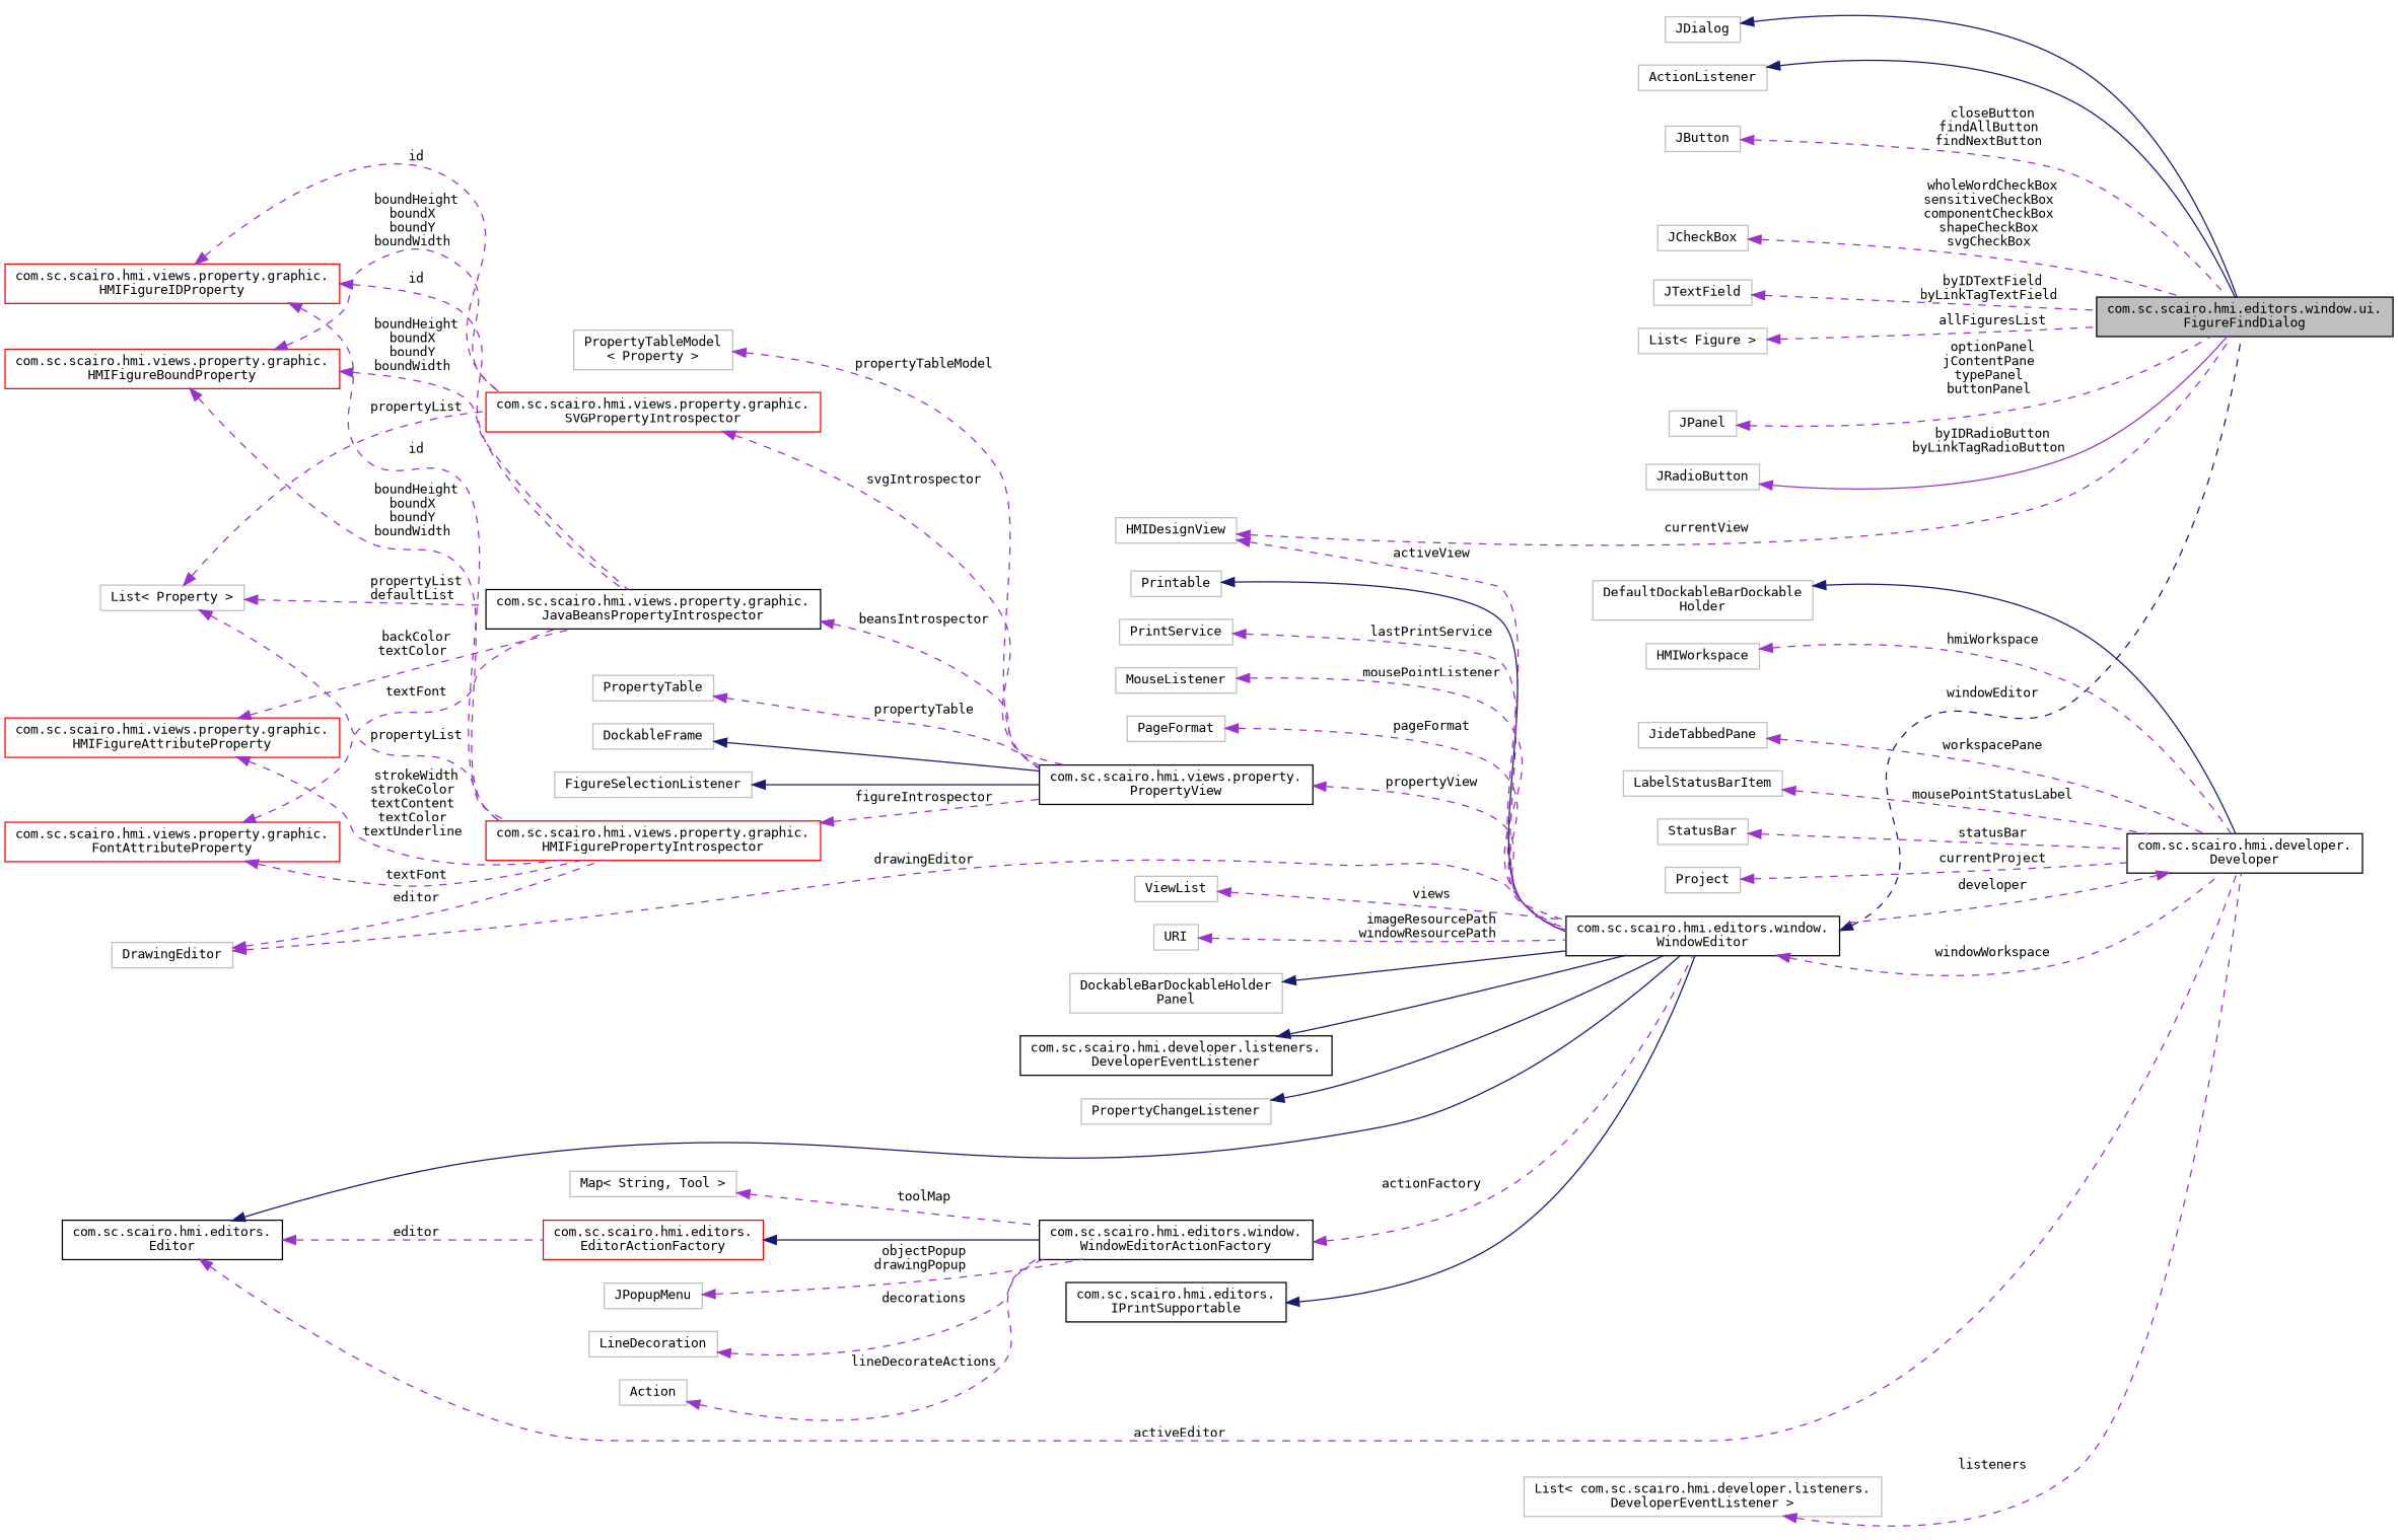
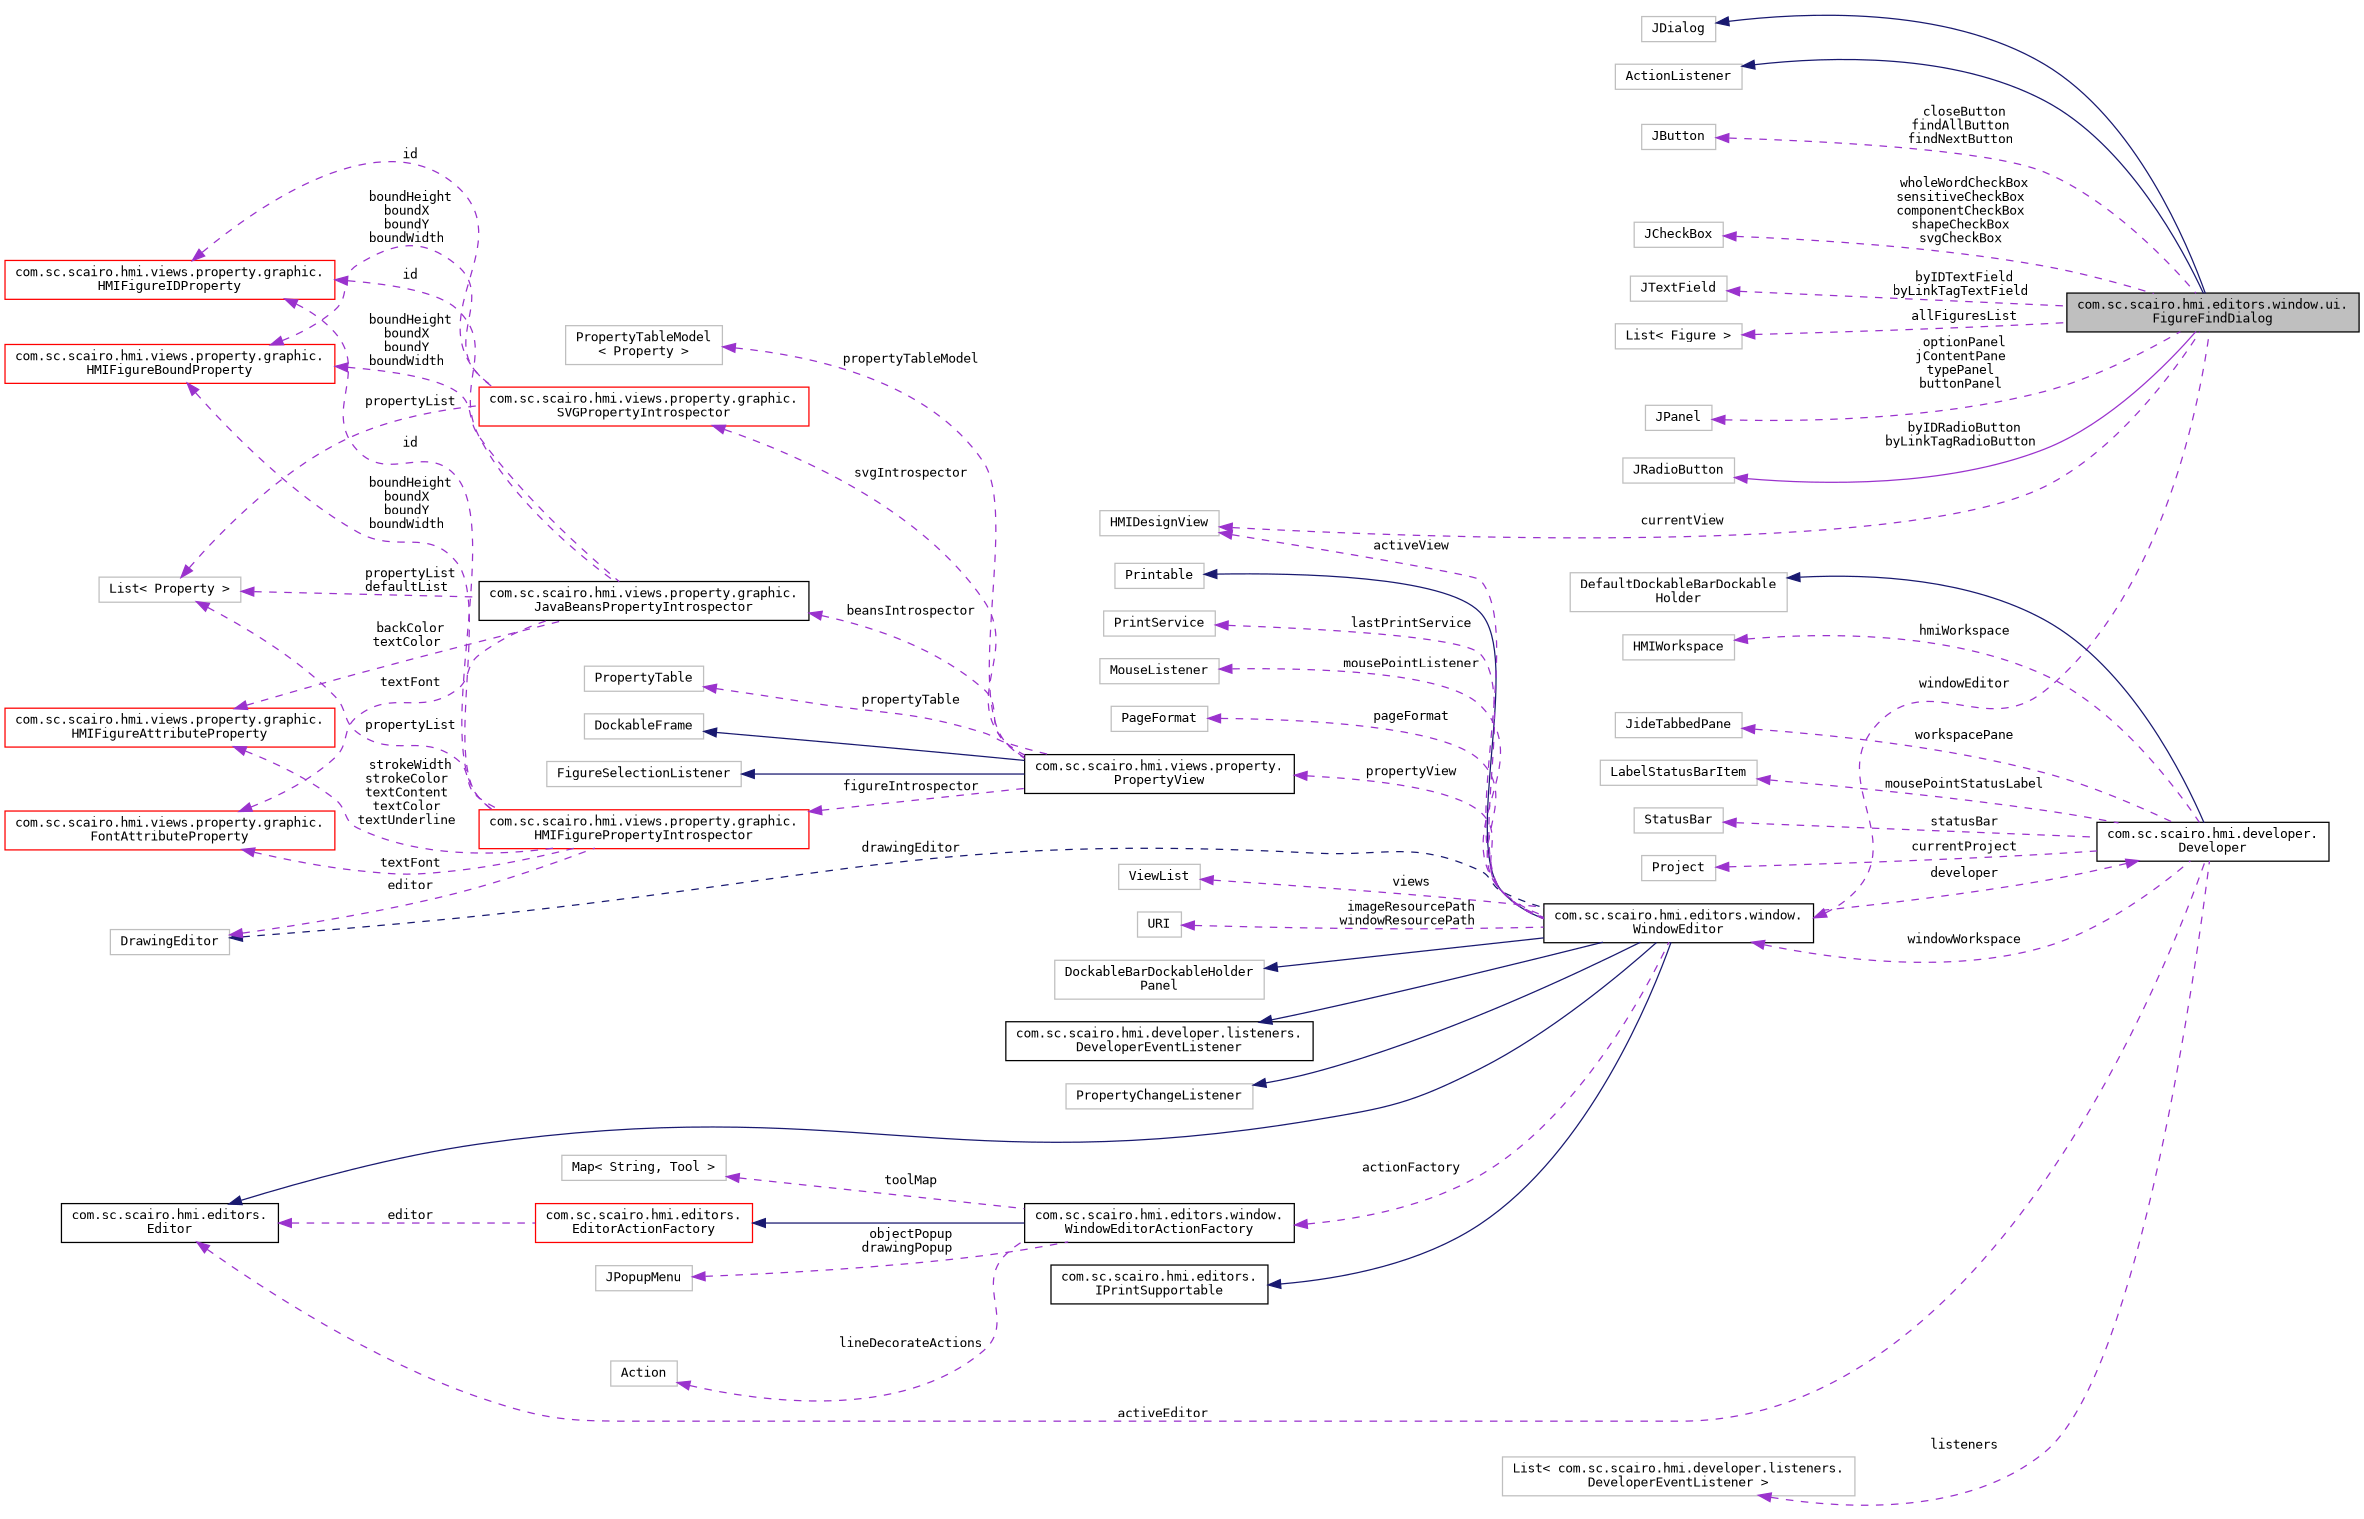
  digraph {
    fontname="DejaVu Sans Mono"
    rankdir=LR
    node [color=grey75 fillcolor=white fontname="DejaVu Sans Mono" fontsize=10 shape=record style=filled]
    edge [color=darkorchid3 dir=back fontname="DejaVu Sans Mono" fontsize=10 labelfontname=Helvetica labelfontsize=10 style=dashed]
    n1 [color=black fillcolor=grey75 fontcolor=black height=0.2 label="com.sc.scairo.hmi.editors.window.ui.\lFigureFindDialog" width=0.4]
    n2 [height=0.2 label=JDialog width=0.4]
    n3 [height=0.2 label=ActionListener width=0.4]
    n4 [height=0.2 label=JButton width=0.4]
    n5 [height=0.2 label=JCheckBox width=0.4]
    n6 [color=black height=0.2 label="com.sc.scairo.hmi.editors.window.\lWindowEditor" width=0.4]
    n7 [color=black height=0.2 label="com.sc.scairo.hmi.developer.\lDeveloper" width=0.4]
    n8 [height=0.2 label="DockableBarDockableHolder\lPanel" width=0.4]
    n9 [color=black height=0.2 label="com.sc.scairo.hmi.developer.listeners.\lDeveloperEventListener" width=0.4]
    n10 [height=0.2 label=PropertyChangeListener width=0.4]
    n11 [color=black height=0.2 label="com.sc.scairo.hmi.editors.\lEditor" width=0.4]
    n12 [color=red height=0.2 label="com.sc.scairo.hmi.editors.\lEditorActionFactory" width=0.4]
    n13 [color=black height=0.2 label="com.sc.scairo.hmi.editors.window.\lWindowEditorActionFactory" width=0.4]
    n14 [color=black height=0.2 label="com.sc.scairo.hmi.editors.\lIPrintSupportable" width=0.4]
    n15 [height=0.2 label=Printable width=0.4]
    n16 [height=0.2 label=DrawingEditor width=0.4]
    n17 [color=red height=0.2 label="com.sc.scairo.hmi.views.property.graphic.\lHMIFigurePropertyIntrospector" width=0.4]
    n18 [color=black height=0.2 label="com.sc.scairo.hmi.views.property.\lPropertyView" width=0.4]
    n19 [height=0.2 label=PrintService width=0.4]
    n20 [height=0.2 label=MouseListener width=0.4]
    n21 [height=0.2 label=PageFormat width=0.4]
    n22 [height=0.2 label=ViewList width=0.4]
    n23 [height=0.2 label=URI width=0.4]
    n24 [height=0.2 label=HMIDesignView width=0.4]
    n25 [height=0.2 label="DefaultDockableBarDockable\lHolder" width=0.4]
    n26 [height=0.2 label=HMIWorkspace width=0.4]
    n27 [height=0.2 label=LabelStatusBarItem width=0.4]
    n28 [height=0.2 label=JideTabbedPane width=0.4]
    n29 [height=0.2 label=StatusBar width=0.4]
    n30 [height=0.2 label=Project width=0.4]
    n31 [height=0.2 label="List\< com.sc.scairo.hmi.developer.listeners.\lDeveloperEventListener \>" width=0.4]
    n32 [height=0.2 label=DockableFrame width=0.4]
    n33 [height=0.2 label=FigureSelectionListener width=0.4]
    n34 [color=black height=0.2 label="com.sc.scairo.hmi.views.property.graphic.\lJavaBeansPropertyIntrospector" width=0.4]
    n35 [color=red height=0.2 label="com.sc.scairo.hmi.views.property.graphic.\lHMIFigureBoundProperty" width=0.4]
    n36 [color=red height=0.2 label="com.sc.scairo.hmi.views.property.graphic.\lSVGPropertyIntrospector" width=0.4]
    n37 [color=red height=0.2 label="com.sc.scairo.hmi.views.property.graphic.\lHMIFigureIDProperty" width=0.4]
    n38 [height=0.2 label="List\< Property \>" width=0.4]
    n39 [color=red height=0.2 label="com.sc.scairo.hmi.views.property.graphic.\lHMIFigureAttributeProperty" width=0.4]
    n40 [color=red height=0.2 label="com.sc.scairo.hmi.views.property.graphic.\lFontAttributeProperty" width=0.4]
    n41 [height=0.2 label="PropertyTableModel\l\< Property \>" width=0.4]
    n42 [height=0.2 label=PropertyTable width=0.4]
    n43 [height=0.2 label=JPopupMenu width=0.4]
-   n44 [height=0.2 label=LineDecoration width=0.4]
    n45 [height=0.2 label=Action width=0.4]
    n46 [height=0.2 label="Map\< String, Tool \>" width=0.4]
    n47 [height=0.2 label=JTextField width=0.4]
    n48 [height=0.2 label="List\< Figure \>" width=0.4]
    n49 [height=0.2 label=JPanel width=0.4]
    n50 [height=0.2 label=JRadioButton width=0.4]
    n2 -> n1 [color=midnightblue style=solid]
    n3 -> n1 [color=midnightblue style=solid]
    n4 -> n1 [label=" closeButton\nfindAllButton\nfindNextButton"]
    n5 -> n1 [label=" wholeWordCheckBox\nsensitiveCheckBox\ncomponentCheckBox\nshapeCheckBox\nsvgCheckBox"]
-   n6 -> n1 [color=midnightblue label=" windowEditor"]
+   n6 -> n1 [label=" windowEditor"]
    n6 -> n7 [label=" windowWorkspace"]
    n7 -> n6 [label=" developer"]
    n8 -> n6 [color=midnightblue style=solid]
    n9 -> n6 [color=midnightblue style=solid]
    n10 -> n6 [color=midnightblue style=solid]
    n11 -> n6 [color=midnightblue style=solid]
    n11 -> n7 [label=" activeEditor"]
    n11 -> n12 [label=" editor"]
    n12 -> n13 [color=midnightblue style=solid]
    n13 -> n6 [label=" actionFactory"]
    n14 -> n6 [color=midnightblue style=solid]
    n15 -> n6 [color=midnightblue style=solid]
-   n16 -> n6 [label=" drawingEditor"]
+   n16 -> n6 [color=midnightblue label=" drawingEditor"]
    n16 -> n17 [label=" editor"]
    n17 -> n18 [label=" figureIntrospector"]
    n18 -> n6 [label=" propertyView"]
    n19 -> n6 [label=" lastPrintService"]
    n20 -> n6 [label=" mousePointListener"]
    n21 -> n6 [label=" pageFormat"]
    n22 -> n6 [label=" views"]
    n23 -> n6 [label=" imageResourcePath\nwindowResourcePath"]
    n24 -> n1 [label=" currentView"]
    n24 -> n6 [label=" activeView"]
    n25 -> n7 [color=midnightblue style=solid]
    n26 -> n7 [label=" hmiWorkspace"]
    n27 -> n7 [label=" mousePointStatusLabel"]
    n28 -> n7 [label=" workspacePane"]
    n29 -> n7 [label=" statusBar"]
    n30 -> n7 [label=" currentProject"]
    n31 -> n7 [label=" listeners"]
    n32 -> n18 [color=midnightblue style=solid]
    n33 -> n18 [color=midnightblue style=solid]
    n34 -> n18 [label=" beansIntrospector"]
    n35 -> n17 [label=" boundHeight\nboundX\nboundY\nboundWidth"]
    n35 -> n34 [label=" boundHeight\nboundX\nboundY\nboundWidth"]
    n35 -> n36 [label=" boundHeight\nboundX\nboundY\nboundWidth"]
    n36 -> n18 [label=" svgIntrospector"]
    n37 -> n17 [label=" id"]
    n37 -> n34 [label=" id"]
    n37 -> n36 [label=" id"]
    n38 -> n17 [label=" propertyList"]
    n38 -> n34 [label=" propertyList\ndefaultList"]
    n38 -> n36 [label=" propertyList"]
    n39 -> n17 [label=" strokeWidth\nstrokeColor\ntextContent\ntextColor\ntextUnderline"]
    n39 -> n34 [label=" backColor\ntextColor"]
    n40 -> n17 [label=" textFont"]
    n40 -> n34 [label=" textFont"]
    n41 -> n18 [label=" propertyTableModel"]
    n42 -> n18 [label=" propertyTable"]
    n43 -> n13 [label=" objectPopup\ndrawingPopup"]
-   n44 -> n13 [label=" decorations"]
    n45 -> n13 [label=" lineDecorateActions"]
    n46 -> n13 [label=" toolMap"]
    n47 -> n1 [label=" byIDTextField\nbyLinkTagTextField"]
    n48 -> n1 [label=" allFiguresList"]
    n49 -> n1 [label=" optionPanel\njContentPane\ntypePanel\nbuttonPanel"]
    n50 -> n1 [label=" byIDRadioButton\nbyLinkTagRadioButton" style=solid]
  }
